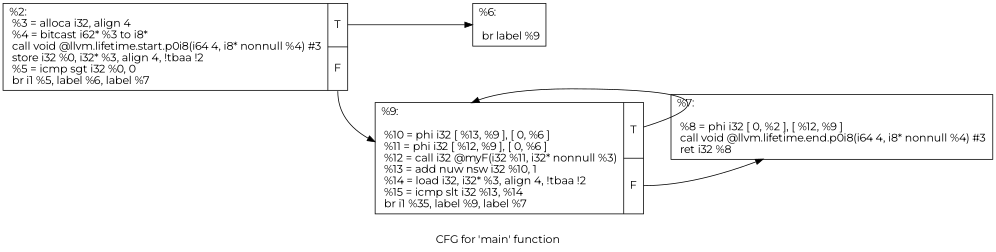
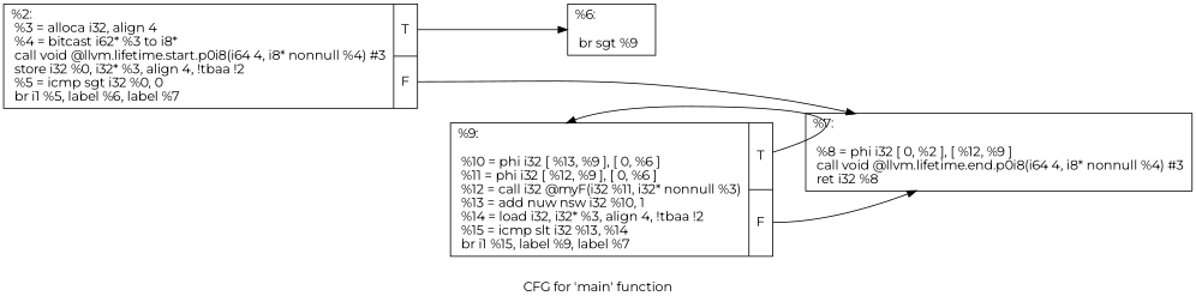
  digraph {
    fontname=Montserrat
    label="CFG for 'main' function"
    rankdir=LR
    node [fontname=Montserrat shape=record]
    edge [fontname=Montserrat tailport=s0]
    n1 [label="{%2:\l  %3 = alloca i32, align 4\l  %4 = bitcast i62* %3 to i8*\l  call void @llvm.lifetime.start.p0i8(i64 4, i8* nonnull %4) #3\l  store i32 %0, i32* %3, align 4, !tbaa !2\l  %5 = icmp sgt i32 %0, 0\l  br i1 %5, label %6, label %7\l|{<s0>T|<s1>F}}"]
-   n2 [label="{%6:\l\l  br label %9\l}"]
+   n2 [label="{%6:\l\l  br sgt %9\l}"]
    n3 [label="{%7:\l\l  %8 = phi i32 [ 0, %2 ], [ %12, %9 ]\l  call void @llvm.lifetime.end.p0i8(i64 4, i8* nonnull %4) #3\l  ret i32 %8\l}"]
-   n4 [label="{%9:\l\l  %10 = phi i32 [ %13, %9 ], [ 0, %6 ]\l  %11 = phi i32 [ %12, %9 ], [ 0, %6 ]\l  %12 = call i32 @myF(i32 %11, i32* nonnull %3)\l  %13 = add nuw nsw i32 %10, 1\l  %14 = load i32, i32* %3, align 4, !tbaa !2\l  %15 = icmp slt i32 %13, %14\l  br i1 %35, label %9, label %7\l|{<s0>T|<s1>F}}"]
+   n4 [label="{%9:\l\l  %10 = phi i32 [ %13, %9 ], [ 0, %6 ]\l  %11 = phi i32 [ %12, %9 ], [ 0, %6 ]\l  %12 = call i32 @myF(i32 %11, i32* nonnull %3)\l  %13 = add nuw nsw i32 %10, 1\l  %14 = load i32, i32* %3, align 4, !tbaa !2\l  %15 = icmp slt i32 %13, %14\l  br i1 %15, label %9, label %7\l|{<s0>T|<s1>F}}"]
    n1 -> n2
-   n1 -> n4 [tailport=s1]
+   n1 -> n3 [tailport=s1]
    n4 -> n3 [tailport=s1]
    n4 -> n4
  }
